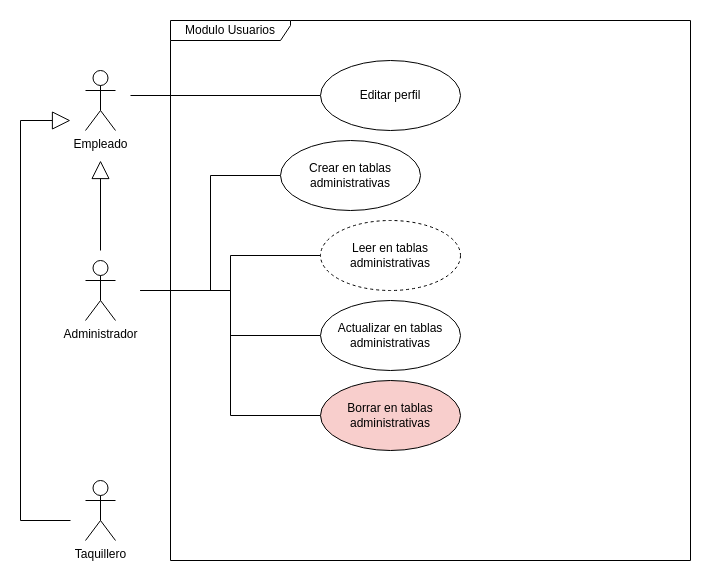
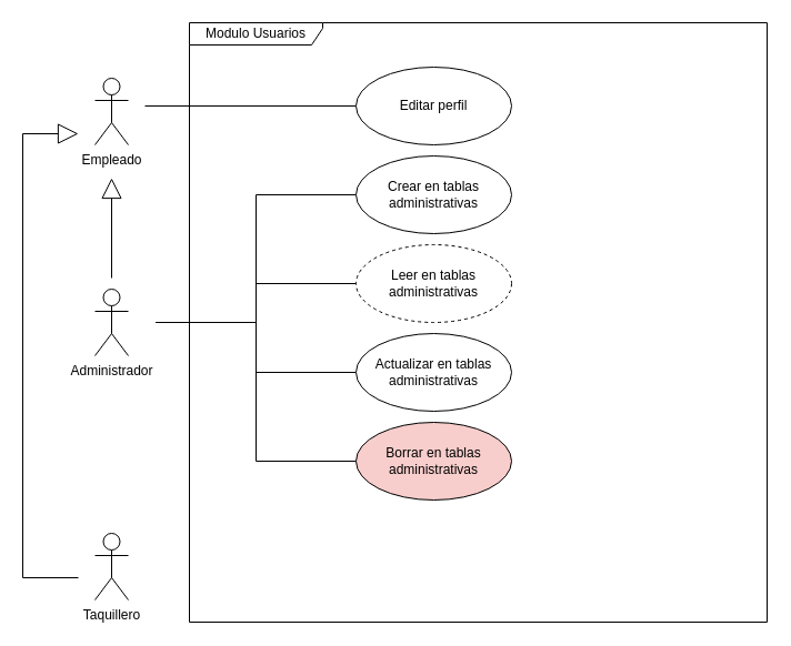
  <mxCell id="0" />
  <mxCell id="1" parent="0" />
  <mxCell id="2" value="Taquillero" style="shape=umlActor;verticalLabelPosition=bottom;verticalAlign=top;html=1;outlineConnect=0;" vertex="1" parent="1"><mxGeometry x="85" y="480" width="30" height="60" as="geometry" /></mxCell>
  <mxCell id="3" value="Administrador" style="shape=umlActor;verticalLabelPosition=bottom;verticalAlign=top;html=1;outlineConnect=0;" vertex="1" parent="1"><mxGeometry x="85" y="260" width="30" height="60" as="geometry" /></mxCell>
  <mxCell id="4" value="Empleado" style="shape=umlActor;verticalLabelPosition=bottom;verticalAlign=top;html=1;outlineConnect=0;" vertex="1" parent="1"><mxGeometry x="85" y="70" width="30" height="60" as="geometry" /></mxCell>
  <mxCell id="5" value="" style="endArrow=block;endSize=16;endFill=0;html=1;rounded=0;" edge="1" parent="1"><mxGeometry width="160" relative="1" as="geometry"><mxPoint x="70" y="520" as="sourcePoint" /><mxPoint x="70" y="120" as="targetPoint" /><Array as="points"><mxPoint x="20" y="520" /><mxPoint x="20" y="120" /></Array></mxGeometry></mxCell>
  <mxCell id="6" value="" style="endArrow=block;endSize=16;endFill=0;html=1;rounded=0;" edge="1" parent="1"><mxGeometry width="160" relative="1" as="geometry"><mxPoint x="100" y="250" as="sourcePoint" /><mxPoint x="100" y="160" as="targetPoint" /></mxGeometry></mxCell>
  <mxCell id="7" value="Modulo Usuarios" style="shape=umlFrame;whiteSpace=wrap;html=1;width=120;height=20;" vertex="1" parent="1"><mxGeometry x="170" y="20" width="520" height="540" as="geometry" /></mxCell>
  <mxCell id="8" style="edgeStyle=orthogonalEdgeStyle;rounded=0;orthogonalLoop=1;jettySize=auto;html=1;exitX=0;exitY=0.5;exitDx=0;exitDy=0;endArrow=none;endFill=0;" edge="1" parent="1" source="9"><mxGeometry relative="1" as="geometry"><mxPoint x="130" y="95" as="targetPoint" /></mxGeometry></mxCell>
  <mxCell id="9" value="Editar perfil" style="ellipse;whiteSpace=wrap;html=1;" vertex="1" parent="1"><mxGeometry x="320" y="60" width="140" height="70" as="geometry" /></mxCell>
  <mxCell id="10" style="edgeStyle=elbowEdgeStyle;orthogonalLoop=1;jettySize=auto;html=1;exitX=0;exitY=0.5;exitDx=0;exitDy=0;endArrow=none;endFill=0;rounded=0;strokeColor=default;" edge="1" parent="1" source="11"><mxGeometry relative="1" as="geometry"><mxPoint x="140" y="290" as="targetPoint" /></mxGeometry></mxCell>
- <mxCell id="11" value="Crear en tablas administrativas" style="ellipse;whiteSpace=wrap;html=1;" vertex="1" parent="1"><mxGeometry x="280" y="140" width="140" height="70" as="geometry" /></mxCell>
+ <mxCell id="11" value="Crear en tablas administrativas" style="ellipse;whiteSpace=wrap;html=1;" vertex="1" parent="1"><mxGeometry x="320" y="140" width="140" height="70" as="geometry" /></mxCell>
  <mxCell id="12" style="edgeStyle=elbowEdgeStyle;rounded=0;orthogonalLoop=1;jettySize=auto;html=1;exitX=0;exitY=0.5;exitDx=0;exitDy=0;endArrow=none;endFill=0;strokeColor=default;" edge="1" parent="1" source="13"><mxGeometry relative="1" as="geometry"><mxPoint x="140" y="290" as="targetPoint" /></mxGeometry></mxCell>
  <mxCell id="13" value="Leer en tablas administrativas" style="ellipse;whiteSpace=wrap;html=1;dashed=1;" vertex="1" parent="1"><mxGeometry x="320" y="220" width="140" height="70" as="geometry" /></mxCell>
  <mxCell id="14" style="edgeStyle=elbowEdgeStyle;rounded=0;orthogonalLoop=1;jettySize=auto;html=1;exitX=0;exitY=0.5;exitDx=0;exitDy=0;endArrow=none;endFill=0;strokeColor=default;" edge="1" parent="1" source="15"><mxGeometry relative="1" as="geometry"><mxPoint x="140" y="290" as="targetPoint" /></mxGeometry></mxCell>
  <mxCell id="15" value="Actualizar en tablas administrativas" style="ellipse;whiteSpace=wrap;html=1;" vertex="1" parent="1"><mxGeometry x="320" y="300" width="140" height="70" as="geometry" /></mxCell>
  <mxCell id="16" style="edgeStyle=elbowEdgeStyle;rounded=0;orthogonalLoop=1;jettySize=auto;html=1;exitX=0;exitY=0.5;exitDx=0;exitDy=0;endArrow=none;endFill=0;strokeColor=default;" edge="1" parent="1" source="17"><mxGeometry relative="1" as="geometry"><mxPoint x="140" y="290" as="targetPoint" /></mxGeometry></mxCell>
  <mxCell id="17" value="Borrar en tablas administrativas" style="ellipse;whiteSpace=wrap;html=1;fillColor=#f8cecc;" vertex="1" parent="1"><mxGeometry x="320" y="380" width="140" height="70" as="geometry" /></mxCell>
